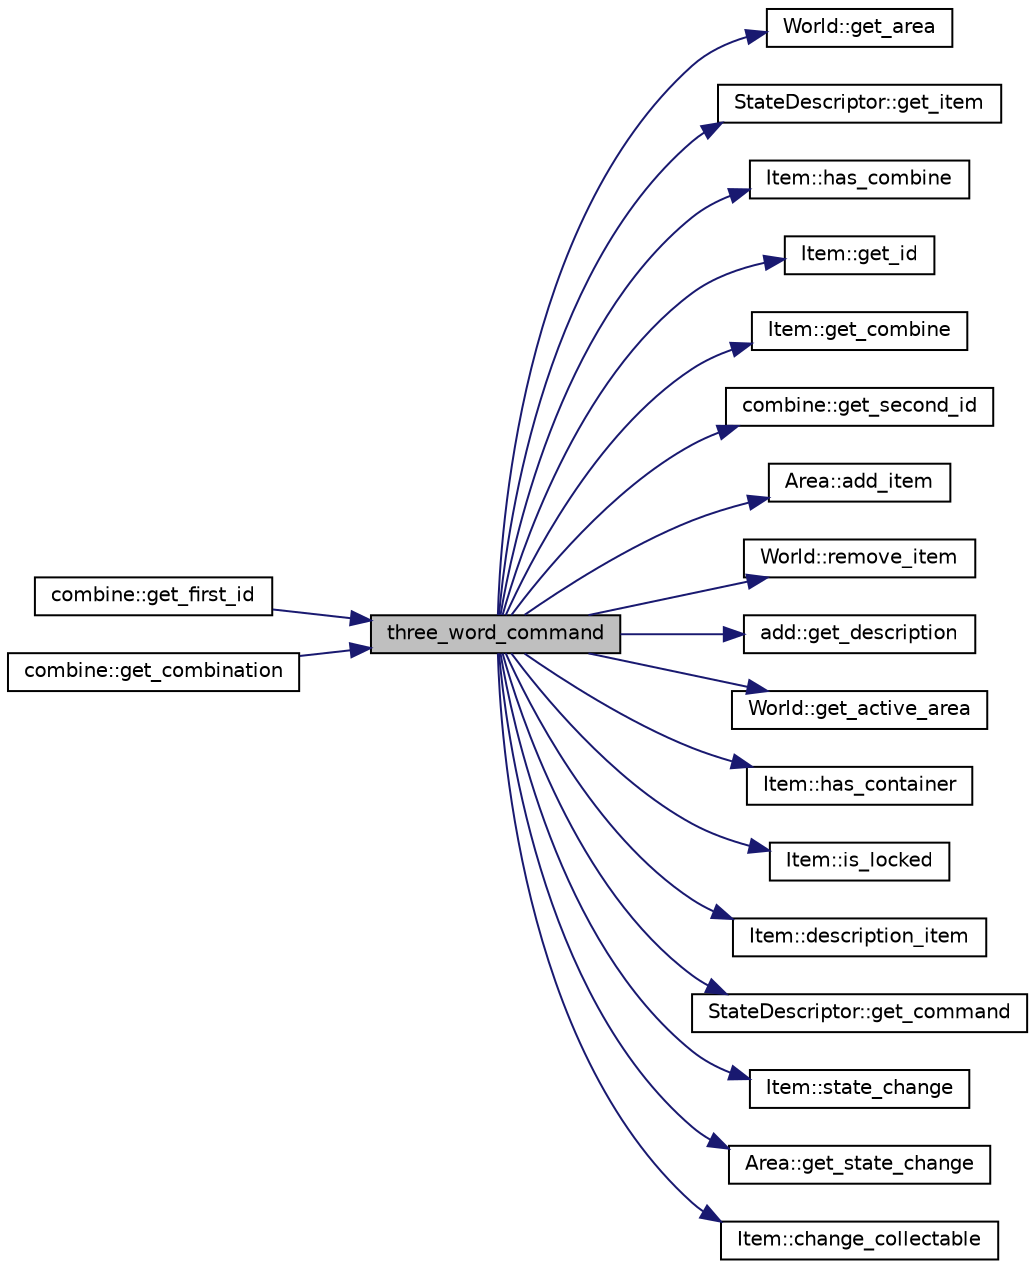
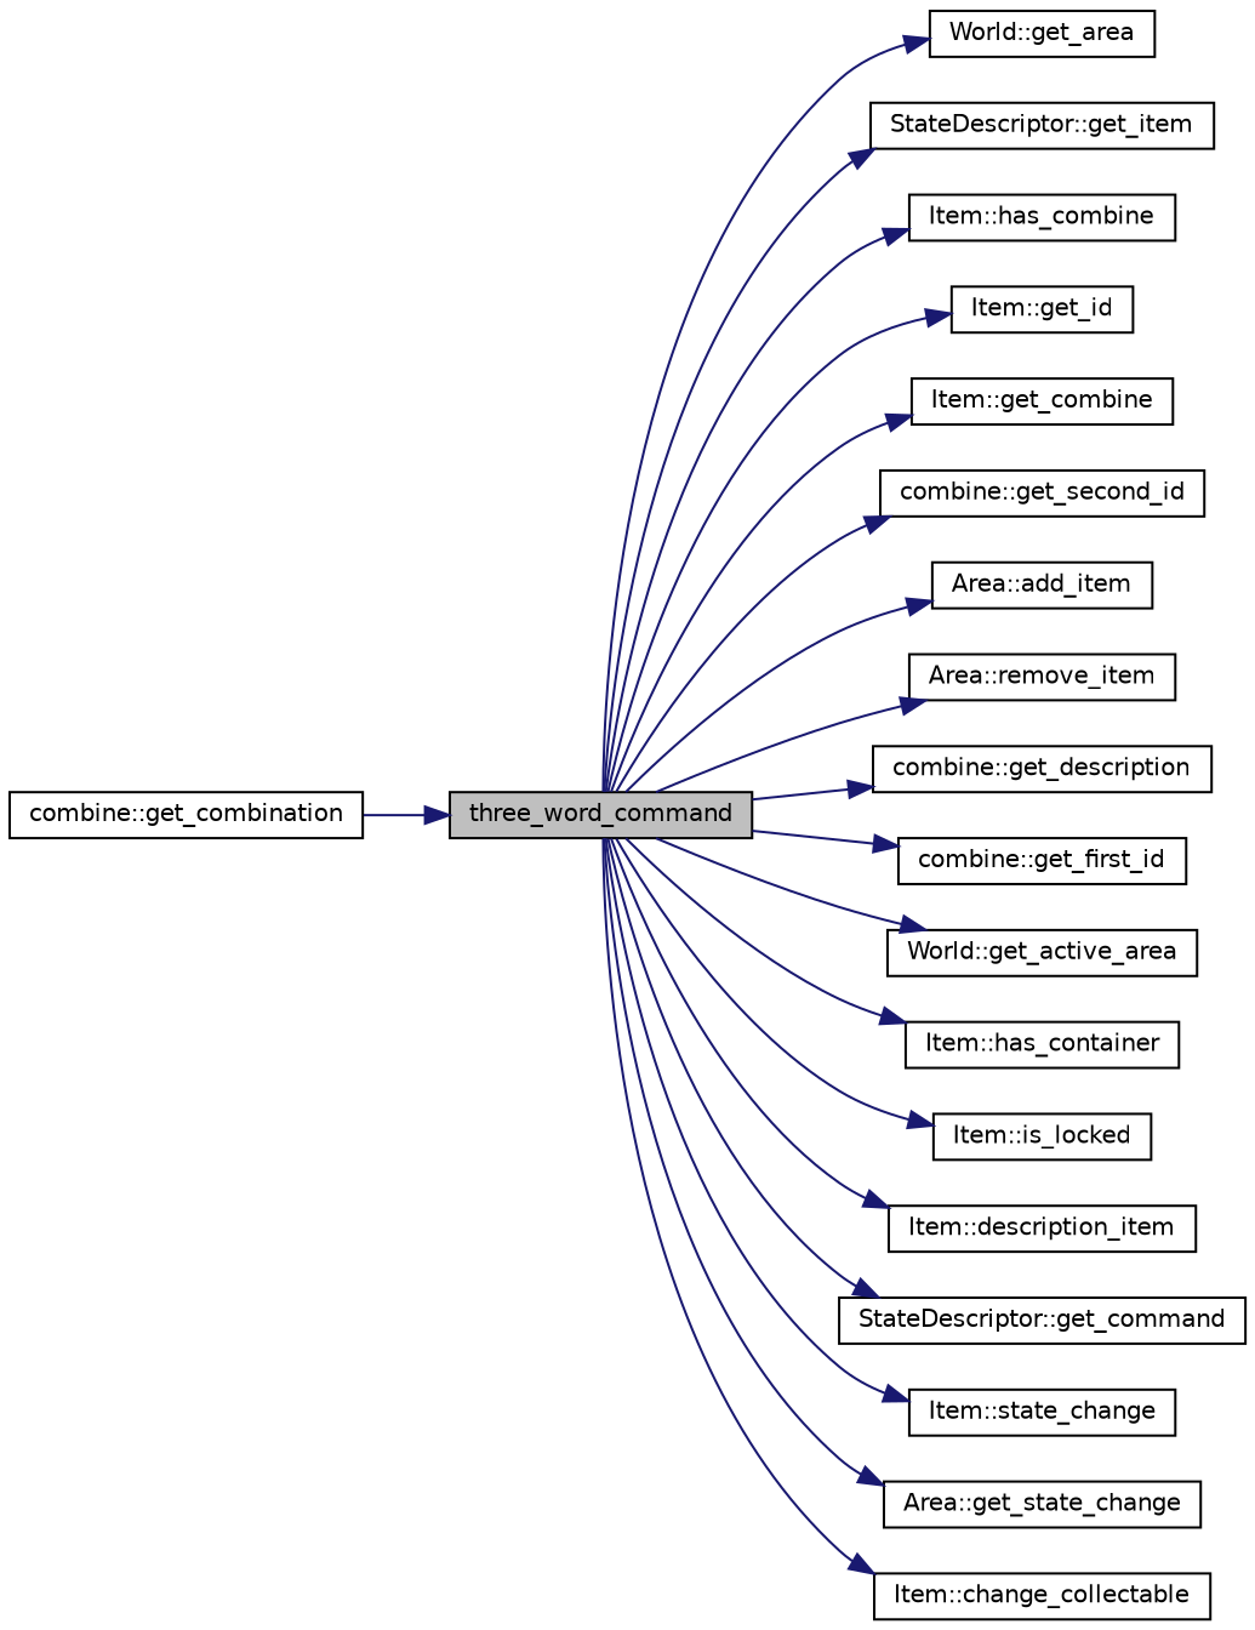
  digraph {
    rankdir=LR
    node [color=black fillcolor=white fontname=Helvetica fontsize=10 shape=record style=filled]
    edge [color=midnightblue fontname=Helvetica fontsize=10 labelfontname=Helvetica labelfontsize=10 style=solid]
    n1 [fillcolor=grey75 fontcolor=black height=0.2 label=three_word_command width=0.4]
    n2 [height=0.2 label="World::get_area" width=0.4]
    n3 [height=0.2 label="StateDescriptor::get_item" width=0.4]
    n4 [height=0.2 label="Item::has_combine" width=0.4]
    n5 [height=0.2 label="Item::get_id" width=0.4]
    n6 [height=0.2 label="Item::get_combine" width=0.4]
    n7 [height=0.2 label="combine::get_second_id" width=0.4]
    n8 [height=0.2 label="Area::add_item" width=0.4]
-   n9 [height=0.2 label="World::remove_item" width=0.4]
-   n10 [height=0.2 label="add::get_description" width=0.4]
+   n9 [height=0.2 label="Area::remove_item" width=0.4]
+   n10 [height=0.2 label="combine::get_description" width=0.4]
    n11 [height=0.2 label="combine::get_first_id" width=0.4]
    n12 [height=0.2 label="World::get_active_area" width=0.4]
    n13 [height=0.2 label="Item::has_container" width=0.4]
    n14 [height=0.2 label="Item::is_locked" width=0.4]
    n15 [height=0.2 label="Item::description_item" width=0.4]
    n16 [height=0.2 label="StateDescriptor::get_command" width=0.4]
    n17 [height=0.2 label="Item::state_change" width=0.4]
    n18 [height=0.2 label="Area::get_state_change" width=0.4]
    n19 [height=0.2 label="Item::change_collectable" width=0.4]
    n20 [height=0.2 label="combine::get_combination" width=0.4]
    n1 -> n2
    n1 -> n3
    n1 -> n4
    n1 -> n5
    n1 -> n6
    n1 -> n7
    n1 -> n8
    n1 -> n9
    n1 -> n10
-   n11 -> n1
+   n1 -> n11
    n1 -> n12
    n1 -> n13
    n1 -> n14
    n1 -> n15
    n1 -> n16
    n1 -> n17
    n1 -> n18
    n1 -> n19
    n20 -> n1
  }
